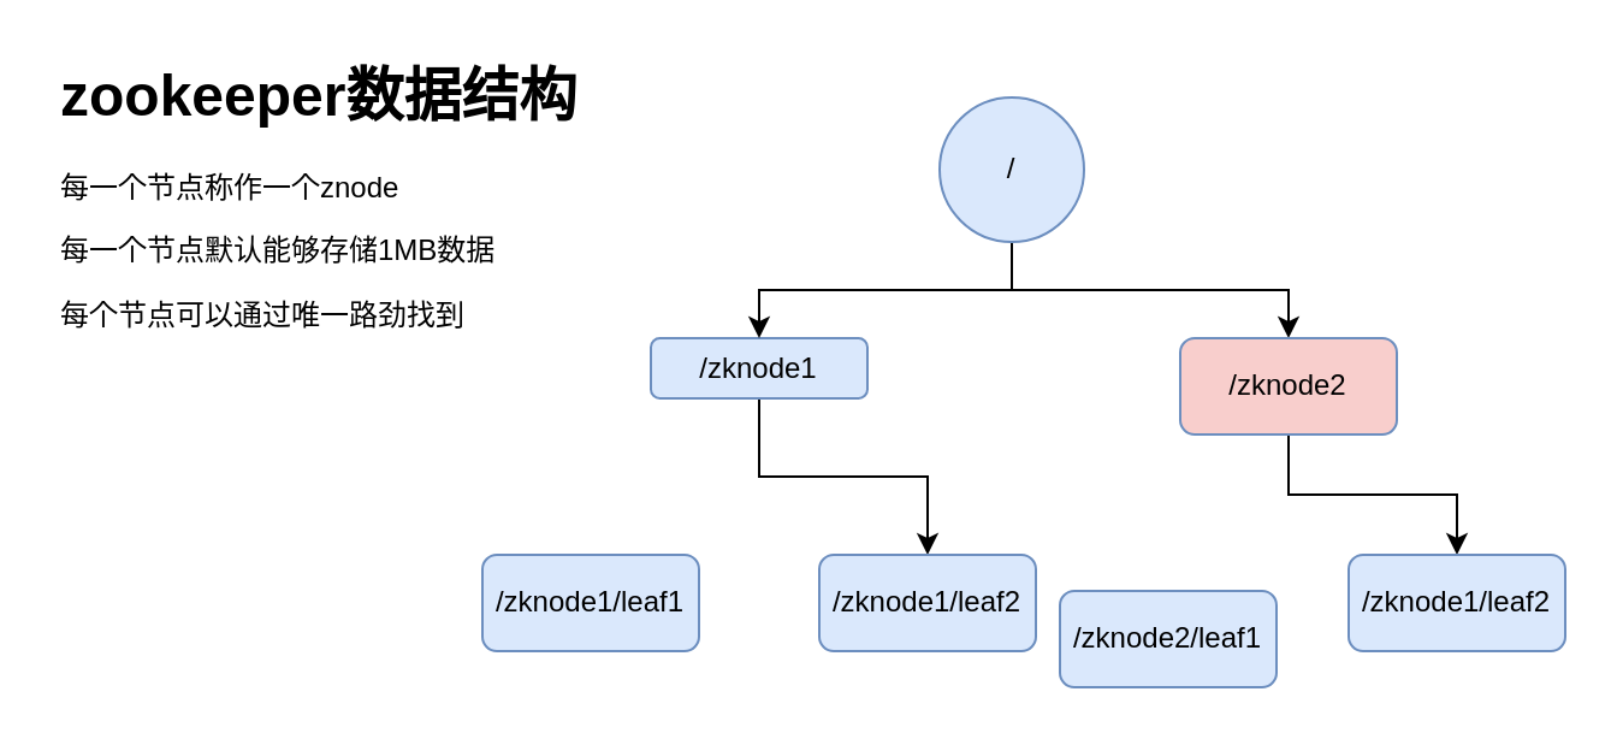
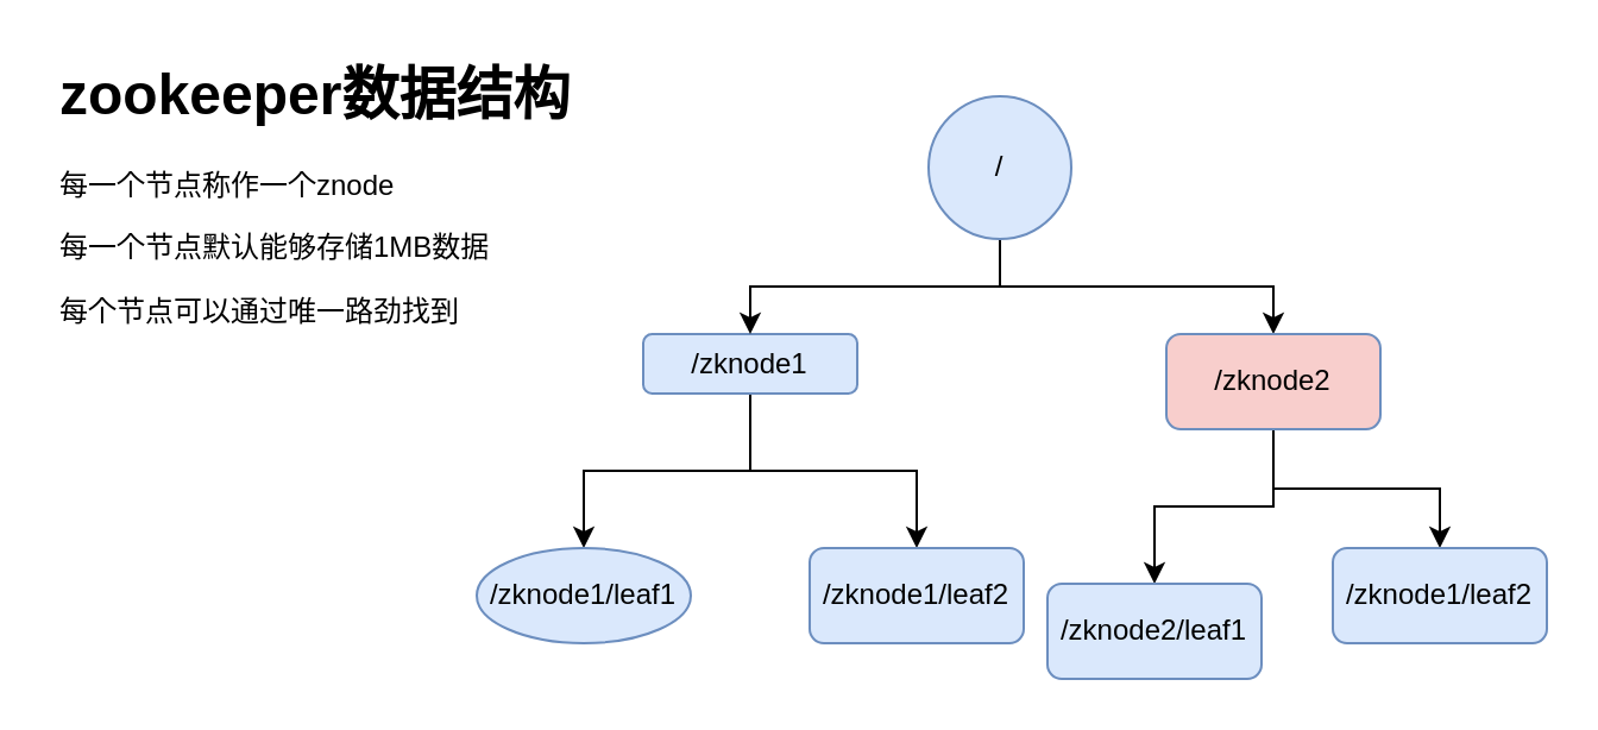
  <mxCell id="0" />
  <mxCell id="1" parent="0" />
+ <mxCell id="2" style="edgeStyle=orthogonalEdgeStyle;rounded=0;orthogonalLoop=1;jettySize=auto;html=1;exitX=0.5;exitY=1;exitDx=0;exitDy=0;entryX=0.5;entryY=0;entryDx=0;entryDy=0;" edge="1" parent="1" source="4" target="12"><mxGeometry relative="1" as="geometry" /></mxCell>
  <mxCell id="3" style="edgeStyle=orthogonalEdgeStyle;rounded=0;orthogonalLoop=1;jettySize=auto;html=1;exitX=0.5;exitY=1;exitDx=0;exitDy=0;entryX=0.5;entryY=0;entryDx=0;entryDy=0;" edge="1" parent="1" source="4" target="11"><mxGeometry relative="1" as="geometry" /></mxCell>
  <mxCell id="4" value="/zknode1" style="rounded=1;whiteSpace=wrap;html=1;fillColor=#dae8fc;strokeColor=#6c8ebf;" vertex="1" parent="1"><mxGeometry x="270" y="140" width="90" height="25" as="geometry" /></mxCell>
  <mxCell id="5" style="edgeStyle=orthogonalEdgeStyle;rounded=0;orthogonalLoop=1;jettySize=auto;html=1;exitX=0.5;exitY=1;exitDx=0;exitDy=0;entryX=0.5;entryY=0;entryDx=0;entryDy=0;" edge="1" parent="1" source="7" target="4"><mxGeometry relative="1" as="geometry" /></mxCell>
  <mxCell id="6" style="edgeStyle=orthogonalEdgeStyle;rounded=0;orthogonalLoop=1;jettySize=auto;html=1;exitX=0.5;exitY=1;exitDx=0;exitDy=0;entryX=0.5;entryY=0;entryDx=0;entryDy=0;" edge="1" parent="1" source="7" target="10"><mxGeometry relative="1" as="geometry" /></mxCell>
  <mxCell id="7" value="/" style="ellipse;whiteSpace=wrap;html=1;aspect=fixed;fillColor=#dae8fc;strokeColor=#6c8ebf;" vertex="1" parent="1"><mxGeometry x="390" y="40" width="60" height="60" as="geometry" /></mxCell>
+ <mxCell id="8" style="edgeStyle=orthogonalEdgeStyle;rounded=0;orthogonalLoop=1;jettySize=auto;html=1;exitX=0.5;exitY=1;exitDx=0;exitDy=0;entryX=0.5;entryY=0;entryDx=0;entryDy=0;" edge="1" parent="1" source="10" target="14"><mxGeometry relative="1" as="geometry" /></mxCell>
  <mxCell id="9" style="edgeStyle=orthogonalEdgeStyle;rounded=0;orthogonalLoop=1;jettySize=auto;html=1;exitX=0.5;exitY=1;exitDx=0;exitDy=0;entryX=0.5;entryY=0;entryDx=0;entryDy=0;" edge="1" parent="1" source="10" target="13"><mxGeometry relative="1" as="geometry" /></mxCell>
  <mxCell id="10" value="/zknode2" style="rounded=1;whiteSpace=wrap;html=1;fillColor=#f8cecc;strokeColor=#6c8ebf;" vertex="1" parent="1"><mxGeometry x="490" y="140" width="90" height="40" as="geometry" /></mxCell>
  <mxCell id="11" value="/zknode1/leaf2" style="rounded=1;whiteSpace=wrap;html=1;fillColor=#dae8fc;strokeColor=#6c8ebf;" vertex="1" parent="1"><mxGeometry x="340" y="230" width="90" height="40" as="geometry" /></mxCell>
- <mxCell id="12" value="/zknode1/leaf1" style="rounded=1;whiteSpace=wrap;html=1;fillColor=#dae8fc;strokeColor=#6c8ebf;" vertex="1" parent="1"><mxGeometry x="200" y="230" width="90" height="40" as="geometry" /></mxCell>
+ <mxCell id="12" value="/zknode1/leaf1" style="ellipse;whiteSpace=wrap;html=1;fillColor=#dae8fc;strokeColor=#6c8ebf;" vertex="1" parent="1"><mxGeometry x="200" y="230" width="90" height="40" as="geometry" /></mxCell>
  <mxCell id="13" value="/zknode1/leaf2" style="rounded=1;whiteSpace=wrap;html=1;fillColor=#dae8fc;strokeColor=#6c8ebf;" vertex="1" parent="1"><mxGeometry x="560" y="230" width="90" height="40" as="geometry" /></mxCell>
  <mxCell id="14" value="/zknode2/leaf1" style="rounded=1;whiteSpace=wrap;html=1;fillColor=#dae8fc;strokeColor=#6c8ebf;" vertex="1" parent="1"><mxGeometry x="440" y="245" width="90" height="40" as="geometry" /></mxCell>
  <mxCell id="15" value="&lt;h1&gt;zookeeper数据结构&lt;/h1&gt;&lt;p&gt;每一个节点称作一个znode&lt;/p&gt;&lt;p&gt;每一个节点默认能够存储1MB数据&lt;/p&gt;&lt;p&gt;每个节点可以通过唯一路劲找到&lt;/p&gt;" style="text;html=1;strokeColor=none;fillColor=none;spacing=5;spacingTop=-20;whiteSpace=wrap;overflow=hidden;rounded=0;" vertex="1" parent="1"><mxGeometry x="20" y="20" width="230" height="120" as="geometry" /></mxCell>
